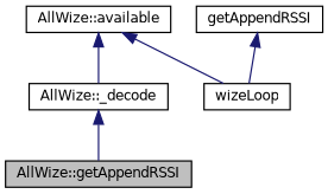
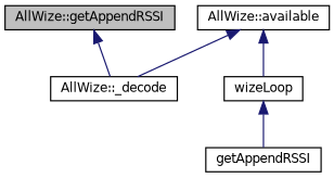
  digraph {
    rankdir=TB
    node [color=black fillcolor=white fontname=Helvetica fontsize=10 shape=record style=filled]
    edge [color=midnightblue dir=back fontname=Helvetica fontsize=10 labelfontname=Helvetica labelfontsize=10 style=solid]
    n1 [fillcolor=grey75 fontcolor=black height=0.2 label="AllWize::getAppendRSSI" width=0.4]
    n2 [height=0.2 label="AllWize::_decode" width=0.4]
    n3 [height=0.2 label="AllWize::available" width=0.4]
    n4 [height=0.2 label=wizeLoop width=0.4]
    n5 [height=0.2 label=getAppendRSSI width=0.4]
-   n2 -> n1
+   n1 -> n2
    n3 -> n2
    n3 -> n4
-   n5 -> n4
+   n4 -> n5
  }
